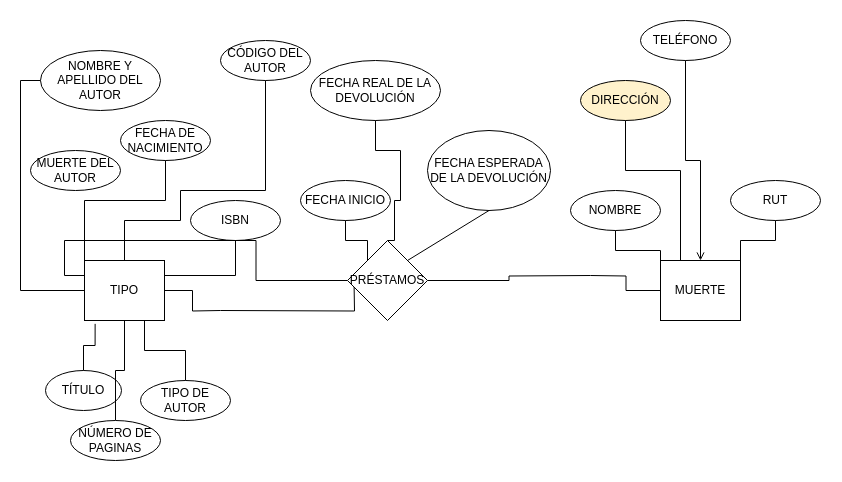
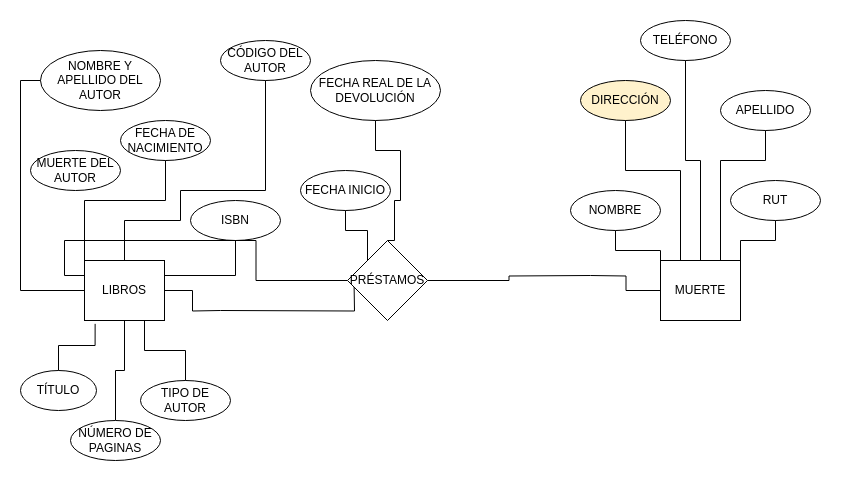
  <mxCell id="0" />
  <mxCell id="1" parent="0" />
  <mxCell id="2" value="MUERTE" style="rounded=0;whiteSpace=wrap;html=1;fontFamily=Helvetica;fontSize=12;fontColor=#000000;align=center;" parent="1" vertex="1"><mxGeometry x="660" y="260" width="80" height="60" as="geometry" /></mxCell>
  <mxCell id="3" value="RUT" style="ellipse;whiteSpace=wrap;html=1;" parent="1" vertex="1"><mxGeometry x="730" y="180" width="90" height="40" as="geometry" /></mxCell>
  <mxCell id="4" style="edgeStyle=orthogonalEdgeStyle;rounded=0;orthogonalLoop=1;jettySize=auto;html=1;exitX=1;exitY=0.5;exitDx=0;exitDy=0;entryX=0;entryY=0.5;entryDx=0;entryDy=0;endArrow=none;endFill=0;" edge="1" parent="1" source="5"><mxGeometry relative="1" as="geometry"><mxPoint x="220" y="310" as="targetPoint" /></mxGeometry></mxCell>
- <mxCell id="5" value="TIPO" style="rounded=0;whiteSpace=wrap;html=1;fontFamily=Helvetica;fontSize=12;fontColor=#000000;align=center;" parent="1" vertex="1"><mxGeometry x="84" y="260" width="80" height="60" as="geometry" /></mxCell>
- <mxCell id="6" value="TÍTULO" style="ellipse;whiteSpace=wrap;html=1;" parent="1" vertex="1"><mxGeometry x="45" y="370" width="76" height="40" as="geometry" /></mxCell>
+ <mxCell id="5" value="LIBROS" style="rounded=0;whiteSpace=wrap;html=1;fontFamily=Helvetica;fontSize=12;fontColor=#000000;align=center;" parent="1" vertex="1"><mxGeometry x="84" y="260" width="80" height="60" as="geometry" /></mxCell>
+ <mxCell id="6" value="TÍTULO" style="ellipse;whiteSpace=wrap;html=1;" parent="1" vertex="1"><mxGeometry y="370" width="76" height="40" as="geometry" x="20" /></mxCell>
  <mxCell id="7" value="ISBN" style="ellipse;whiteSpace=wrap;html=1;" vertex="1" parent="1"><mxGeometry x="190" y="200" width="90" height="40" as="geometry" /></mxCell>
  <mxCell id="8" value="TELÉFONO" style="ellipse;whiteSpace=wrap;html=1;" vertex="1" parent="1"><mxGeometry x="640" y="20" width="90" height="40" as="geometry" /></mxCell>
  <mxCell id="9" value="TIPO DE AUTOR" style="ellipse;whiteSpace=wrap;html=1;" vertex="1" parent="1"><mxGeometry x="140" y="380" width="90" height="40" as="geometry" /></mxCell>
  <mxCell id="10" value="MUERTE DEL AUTOR" style="ellipse;whiteSpace=wrap;html=1;" vertex="1" parent="1"><mxGeometry x="30" y="150" width="90" height="40" as="geometry" /></mxCell>
  <mxCell id="11" value="FECHA DE NACIMIENTO" style="ellipse;whiteSpace=wrap;html=1;" vertex="1" parent="1"><mxGeometry x="120" y="120" width="90" height="40" as="geometry" /></mxCell>
  <mxCell id="12" value="NOMBRE Y APELLIDO DEL AUTOR" style="ellipse;whiteSpace=wrap;html=1;" vertex="1" parent="1"><mxGeometry x="40" y="50" width="120" height="60" as="geometry" /></mxCell>
  <mxCell id="13" value="CÓDIGO DEL AUTOR" style="ellipse;whiteSpace=wrap;html=1;" vertex="1" parent="1"><mxGeometry x="220" y="40" width="90" height="40" as="geometry" /></mxCell>
  <mxCell id="14" value="" style="edgeStyle=orthogonalEdgeStyle;rounded=0;orthogonalLoop=1;jettySize=auto;html=1;endArrow=none;endFill=0;" edge="1" parent="1" source="15" target="5"><mxGeometry relative="1" as="geometry" /></mxCell>
  <mxCell id="15" value="NÚMERO DE PAGINAS" style="ellipse;whiteSpace=wrap;html=1;" vertex="1" parent="1"><mxGeometry x="70" y="420" width="90" height="40" as="geometry" /></mxCell>
  <mxCell id="16" value="DIRECCIÓN" style="ellipse;whiteSpace=wrap;html=1;fillColor=#fff2cc;" vertex="1" parent="1"><mxGeometry x="580" y="80" width="90" height="40" as="geometry" /></mxCell>
+ <mxCell id="17" value="APELLIDO" style="ellipse;whiteSpace=wrap;html=1;" vertex="1" parent="1"><mxGeometry x="720" y="90" width="90" height="40" as="geometry" /></mxCell>
  <mxCell id="18" value="NOMBRE" style="ellipse;whiteSpace=wrap;html=1;" vertex="1" parent="1"><mxGeometry x="570" y="190" width="90" height="40" as="geometry" /></mxCell>
  <mxCell id="19" value="FECHA REAL DE LA DEVOLUCIÓN" style="ellipse;whiteSpace=wrap;html=1;" vertex="1" parent="1"><mxGeometry x="310" y="60" width="130" height="60" as="geometry" /></mxCell>
- <mxCell id="20" value="FECHA ESPERADA DE LA DEVOLUCIÓN" style="ellipse;whiteSpace=wrap;html=1;" vertex="1" parent="1"><mxGeometry x="427" y="130" width="123" height="80" as="geometry" /></mxCell>
- <mxCell id="21" value="FECHA INICIO" style="ellipse;whiteSpace=wrap;html=1;" vertex="1" parent="1"><mxGeometry x="300" y="180" width="90" height="40" as="geometry" /></mxCell>
- <mxCell id="22" value="" style="endArrow=none;html=1;exitX=1;exitY=0;exitDx=0;exitDy=0;entryX=0.5;entryY=1;entryDx=0;entryDy=0;" edge="1" parent="1" source="40" target="20"><mxGeometry width="50" height="50" relative="1" as="geometry"><mxPoint x="413.5" y="250" as="sourcePoint" /><mxPoint x="440" y="160" as="targetPoint" /></mxGeometry></mxCell>
+ <mxCell id="21" value="FECHA INICIO" style="ellipse;whiteSpace=wrap;html=1;" vertex="1" parent="1"><mxGeometry x="300" y="170" width="90" height="40" as="geometry" /></mxCell>
  <mxCell id="23" style="edgeStyle=orthogonalEdgeStyle;rounded=0;orthogonalLoop=1;jettySize=auto;html=1;exitX=0.133;exitY=1.056;exitDx=0;exitDy=0;endArrow=none;endFill=0;exitPerimeter=0;" edge="1" parent="1" source="5" target="6"><mxGeometry relative="1" as="geometry"><mxPoint x="174" y="300" as="sourcePoint" /><mxPoint x="250" y="300" as="targetPoint" /></mxGeometry></mxCell>
+ <mxCell id="24" style="edgeStyle=orthogonalEdgeStyle;rounded=0;orthogonalLoop=1;jettySize=auto;html=1;exitX=0.5;exitY=1;exitDx=0;exitDy=0;entryX=0.75;entryY=0;entryDx=0;entryDy=0;endArrow=none;endFill=0;" edge="1" parent="1" source="17" target="2"><mxGeometry relative="1" as="geometry"><mxPoint x="190" y="330" as="sourcePoint" /><mxPoint x="266" y="330" as="targetPoint" /><Array as="points"><mxPoint x="765" y="160" /><mxPoint x="720" y="160" /></Array></mxGeometry></mxCell>
  <mxCell id="25" style="edgeStyle=orthogonalEdgeStyle;rounded=0;orthogonalLoop=1;jettySize=auto;html=1;exitX=0.5;exitY=1;exitDx=0;exitDy=0;entryX=0.5;entryY=0;entryDx=0;entryDy=0;endArrow=none;endFill=0;" edge="1" parent="1" source="19" target="40"><mxGeometry relative="1" as="geometry"><mxPoint x="194" y="320" as="sourcePoint" /><mxPoint x="393.5" y="250" as="targetPoint" /><Array as="points"><mxPoint x="375" y="150" /><mxPoint x="400" y="150" /><mxPoint x="400" y="200" /><mxPoint x="394" y="200" /><mxPoint x="394" y="240" /></Array></mxGeometry></mxCell>
  <mxCell id="26" style="edgeStyle=orthogonalEdgeStyle;rounded=0;orthogonalLoop=1;jettySize=auto;html=1;exitX=0.5;exitY=1;exitDx=0;exitDy=0;endArrow=none;endFill=0;entryX=0;entryY=0;entryDx=0;entryDy=0;" edge="1" parent="1" source="21" target="40"><mxGeometry relative="1" as="geometry"><mxPoint x="204" y="330" as="sourcePoint" /><mxPoint x="373.5" y="250" as="targetPoint" /></mxGeometry></mxCell>
  <mxCell id="27" style="edgeStyle=orthogonalEdgeStyle;rounded=0;orthogonalLoop=1;jettySize=auto;html=1;exitX=1;exitY=0.5;exitDx=0;exitDy=0;entryX=0;entryY=0.5;entryDx=0;entryDy=0;endArrow=none;endFill=0;" edge="1" parent="1" target="2"><mxGeometry relative="1" as="geometry"><mxPoint x="590" y="275" as="sourcePoint" /><mxPoint x="646" y="350" as="targetPoint" /></mxGeometry></mxCell>
  <mxCell id="28" style="edgeStyle=orthogonalEdgeStyle;rounded=0;orthogonalLoop=1;jettySize=auto;html=1;exitX=1;exitY=0.5;exitDx=0;exitDy=0;endArrow=none;endFill=0;" edge="1" parent="1" source="40"><mxGeometry relative="1" as="geometry"><mxPoint x="433.5" y="280" as="sourcePoint" /><mxPoint x="590" y="275" as="targetPoint" /></mxGeometry></mxCell>
  <mxCell id="29" style="edgeStyle=orthogonalEdgeStyle;rounded=0;orthogonalLoop=1;jettySize=auto;html=1;entryX=0;entryY=0.5;entryDx=0;entryDy=0;endArrow=none;endFill=0;" edge="1" parent="1"><mxGeometry relative="1" as="geometry"><mxPoint x="220" y="310" as="sourcePoint" /><mxPoint x="353.5" y="280" as="targetPoint" /></mxGeometry></mxCell>
  <mxCell id="30" style="edgeStyle=orthogonalEdgeStyle;rounded=0;orthogonalLoop=1;jettySize=auto;html=1;exitX=0.5;exitY=1;exitDx=0;exitDy=0;endArrow=none;endFill=0;entryX=1;entryY=0;entryDx=0;entryDy=0;" edge="1" parent="1" source="3" target="2"><mxGeometry relative="1" as="geometry"><mxPoint x="200" y="340" as="sourcePoint" /><mxPoint x="765" y="270" as="targetPoint" /></mxGeometry></mxCell>
- <mxCell id="31" style="edgeStyle=orthogonalEdgeStyle;rounded=0;orthogonalLoop=1;jettySize=auto;html=1;exitX=0.5;exitY=1;exitDx=0;exitDy=0;entryX=0.5;entryY=0;entryDx=0;entryDy=0;endArrow=open;endFill=0;" edge="1" parent="1" source="8" target="2"><mxGeometry relative="1" as="geometry"><mxPoint x="654" y="350" as="sourcePoint" /><mxPoint x="730" y="350" as="targetPoint" /></mxGeometry></mxCell>
+ <mxCell id="31" style="edgeStyle=orthogonalEdgeStyle;rounded=0;orthogonalLoop=1;jettySize=auto;html=1;exitX=0.5;exitY=1;exitDx=0;exitDy=0;entryX=0.5;entryY=0;entryDx=0;entryDy=0;endArrow=none;endFill=0;" edge="1" parent="1" source="8" target="2"><mxGeometry relative="1" as="geometry"><mxPoint x="654" y="350" as="sourcePoint" /><mxPoint x="730" y="350" as="targetPoint" /></mxGeometry></mxCell>
  <mxCell id="32" style="edgeStyle=orthogonalEdgeStyle;rounded=0;orthogonalLoop=1;jettySize=auto;html=1;exitX=0.5;exitY=1;exitDx=0;exitDy=0;endArrow=none;endFill=0;entryX=0.25;entryY=0;entryDx=0;entryDy=0;" edge="1" parent="1" source="16" target="2"><mxGeometry relative="1" as="geometry"><mxPoint x="220" y="360" as="sourcePoint" /><mxPoint x="680" y="230" as="targetPoint" /><Array as="points"><mxPoint x="625" y="170" /><mxPoint x="680" y="170" /></Array></mxGeometry></mxCell>
  <mxCell id="33" style="edgeStyle=orthogonalEdgeStyle;rounded=0;orthogonalLoop=1;jettySize=auto;html=1;endArrow=none;endFill=0;entryX=0;entryY=0;entryDx=0;entryDy=0;" edge="1" parent="1" source="18" target="2"><mxGeometry relative="1" as="geometry"><mxPoint x="230" y="370" as="sourcePoint" /><mxPoint x="690" y="220" as="targetPoint" /></mxGeometry></mxCell>
  <mxCell id="34" style="edgeStyle=orthogonalEdgeStyle;rounded=0;orthogonalLoop=1;jettySize=auto;html=1;exitX=0.75;exitY=1;exitDx=0;exitDy=0;entryX=0.5;entryY=0;entryDx=0;entryDy=0;endArrow=none;endFill=0;" edge="1" parent="1" source="5" target="9"><mxGeometry relative="1" as="geometry"><mxPoint x="204" y="330" as="sourcePoint" /><mxPoint x="280" y="330" as="targetPoint" /></mxGeometry></mxCell>
  <mxCell id="35" style="edgeStyle=orthogonalEdgeStyle;rounded=0;orthogonalLoop=1;jettySize=auto;html=1;entryX=0;entryY=0;entryDx=0;entryDy=0;endArrow=none;endFill=0;" edge="1" parent="1" source="11" target="5"><mxGeometry relative="1" as="geometry"><mxPoint x="214" y="340" as="sourcePoint" /><mxPoint x="290" y="340" as="targetPoint" /><Array as="points"><mxPoint x="165" y="200" /><mxPoint x="84" y="200" /></Array></mxGeometry></mxCell>
  <mxCell id="36" style="edgeStyle=orthogonalEdgeStyle;rounded=0;orthogonalLoop=1;jettySize=auto;html=1;exitX=0;exitY=0.25;exitDx=0;exitDy=0;endArrow=none;endFill=0;" edge="1" parent="1" source="5" target="40"><mxGeometry relative="1" as="geometry"><mxPoint x="224" y="350" as="sourcePoint" /><mxPoint x="300" y="350" as="targetPoint" /></mxGeometry></mxCell>
  <mxCell id="37" style="edgeStyle=orthogonalEdgeStyle;rounded=0;orthogonalLoop=1;jettySize=auto;html=1;exitX=0;exitY=0.5;exitDx=0;exitDy=0;entryX=0;entryY=0.5;entryDx=0;entryDy=0;endArrow=none;endFill=0;" edge="1" parent="1" source="5" target="12"><mxGeometry relative="1" as="geometry"><mxPoint x="234" y="360" as="sourcePoint" /><mxPoint x="310" y="360" as="targetPoint" /></mxGeometry></mxCell>
  <mxCell id="38" style="edgeStyle=orthogonalEdgeStyle;rounded=0;orthogonalLoop=1;jettySize=auto;html=1;exitX=1;exitY=0.25;exitDx=0;exitDy=0;entryX=0.5;entryY=1;entryDx=0;entryDy=0;endArrow=none;endFill=0;" edge="1" parent="1" source="5" target="7"><mxGeometry relative="1" as="geometry"><mxPoint x="194" y="320" as="sourcePoint" /><mxPoint x="270" y="320" as="targetPoint" /></mxGeometry></mxCell>
  <mxCell id="39" style="edgeStyle=orthogonalEdgeStyle;rounded=0;orthogonalLoop=1;jettySize=auto;html=1;exitX=0.5;exitY=0;exitDx=0;exitDy=0;entryX=0.5;entryY=1;entryDx=0;entryDy=0;endArrow=none;endFill=0;" edge="1" parent="1" source="5" target="13"><mxGeometry relative="1" as="geometry"><mxPoint x="174" y="300" as="sourcePoint" /><mxPoint x="250" y="300" as="targetPoint" /><Array as="points"><mxPoint x="124" y="220" /><mxPoint x="180" y="220" /><mxPoint x="180" y="190" /><mxPoint x="265" y="190" /></Array></mxGeometry></mxCell>
  <mxCell id="40" value="PRÉSTAMOS" style="rhombus;whiteSpace=wrap;html=1;" vertex="1" parent="1"><mxGeometry x="347" y="240" width="80" height="80" as="geometry" /></mxCell>
